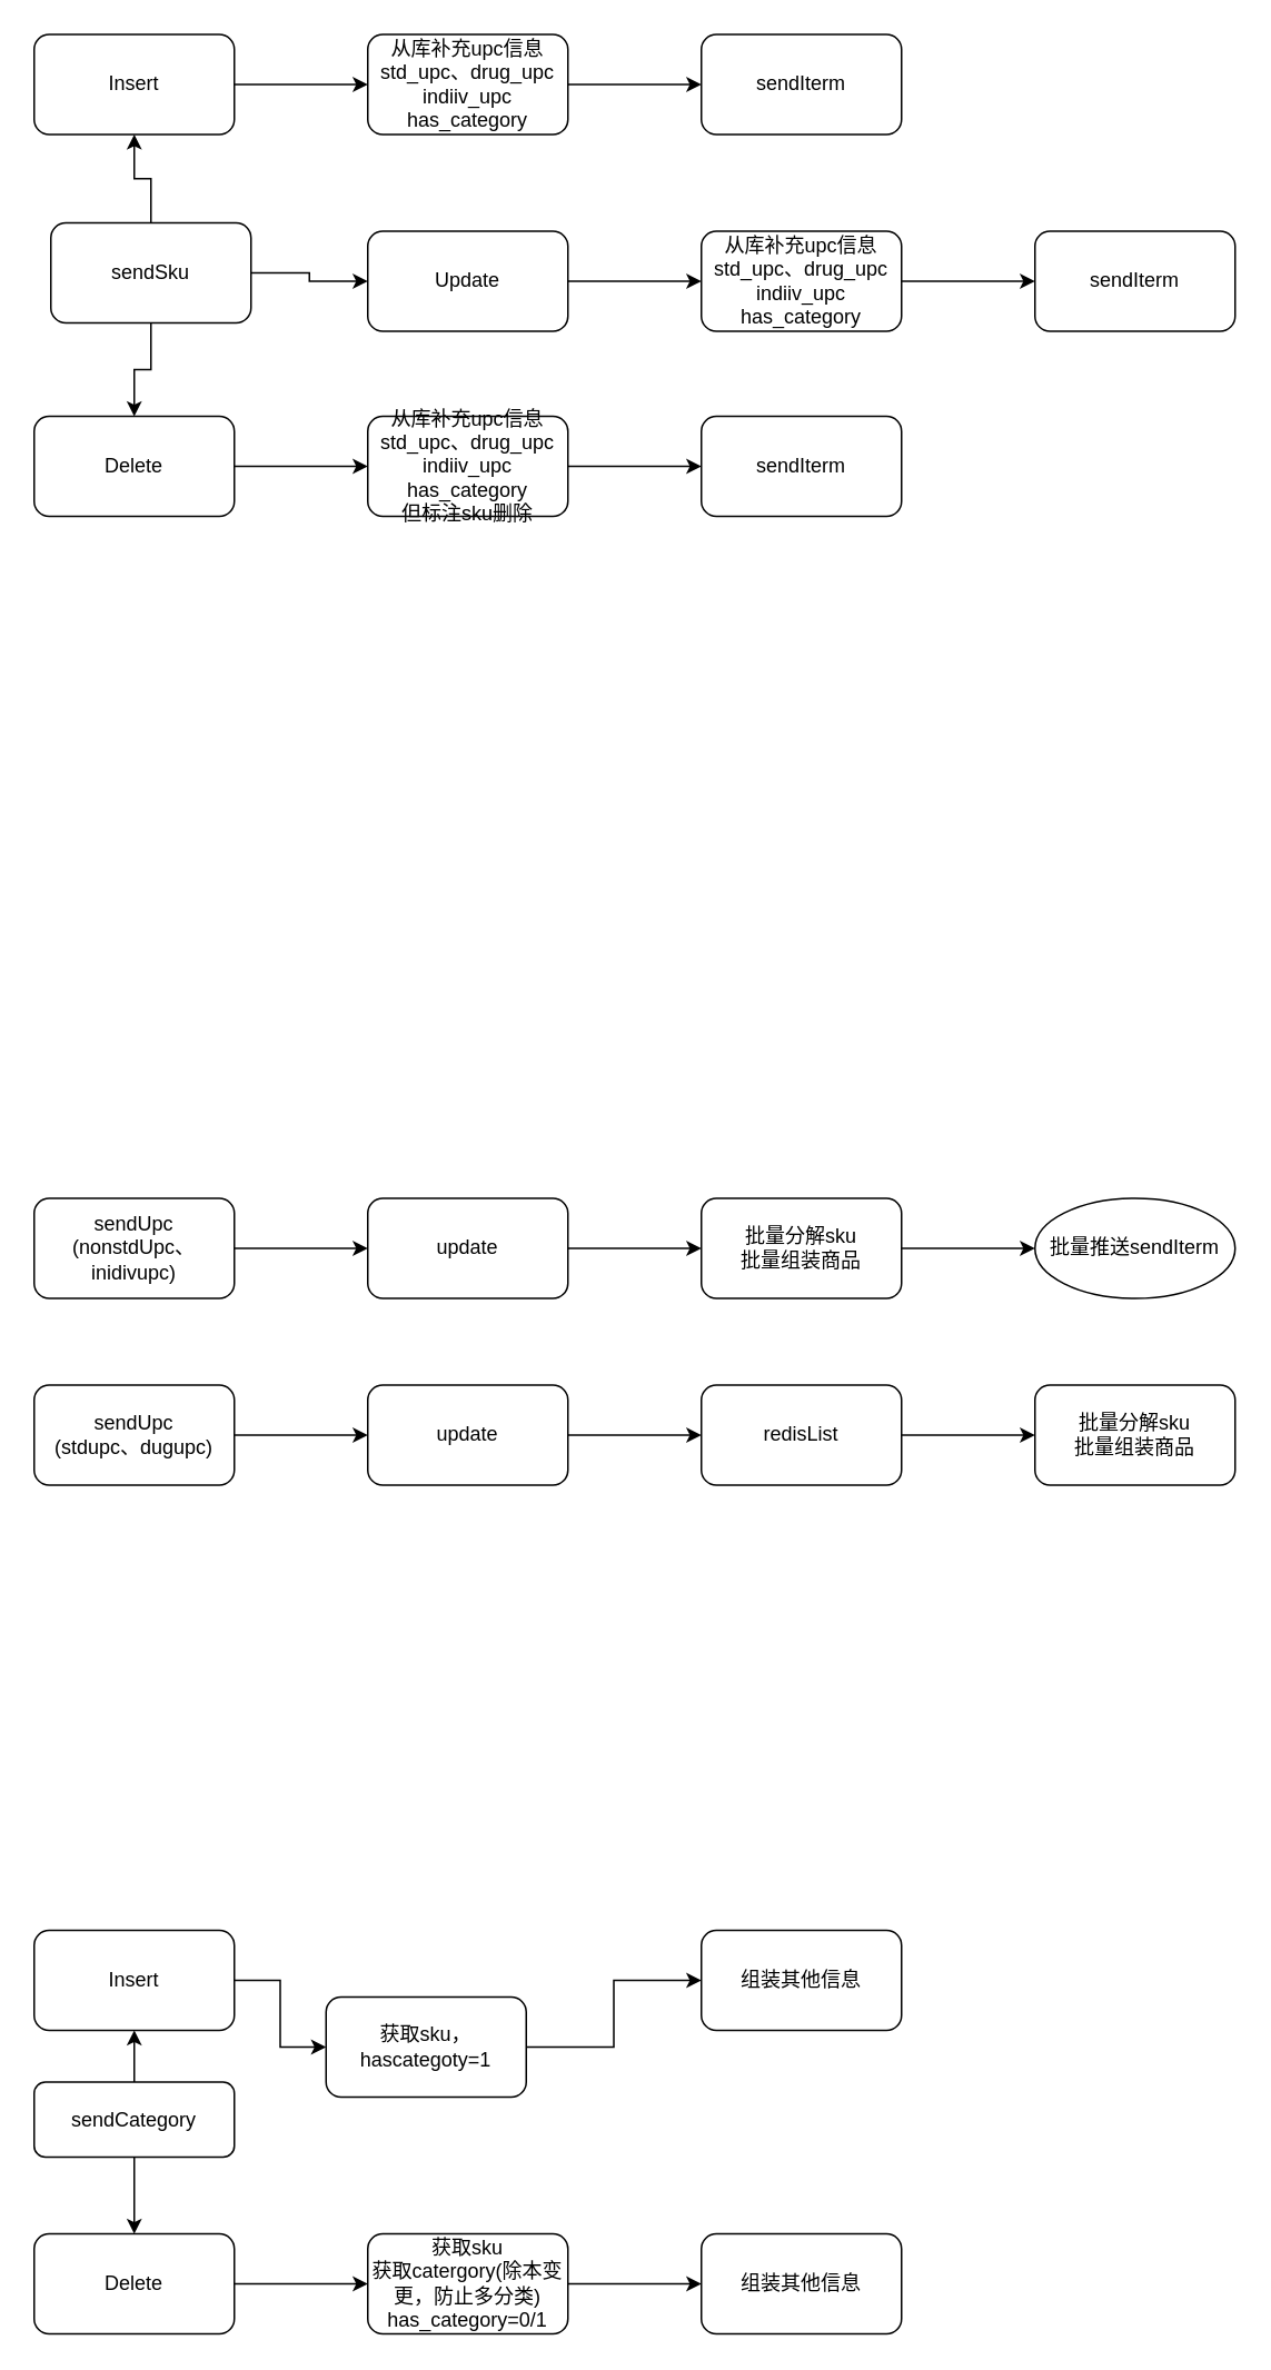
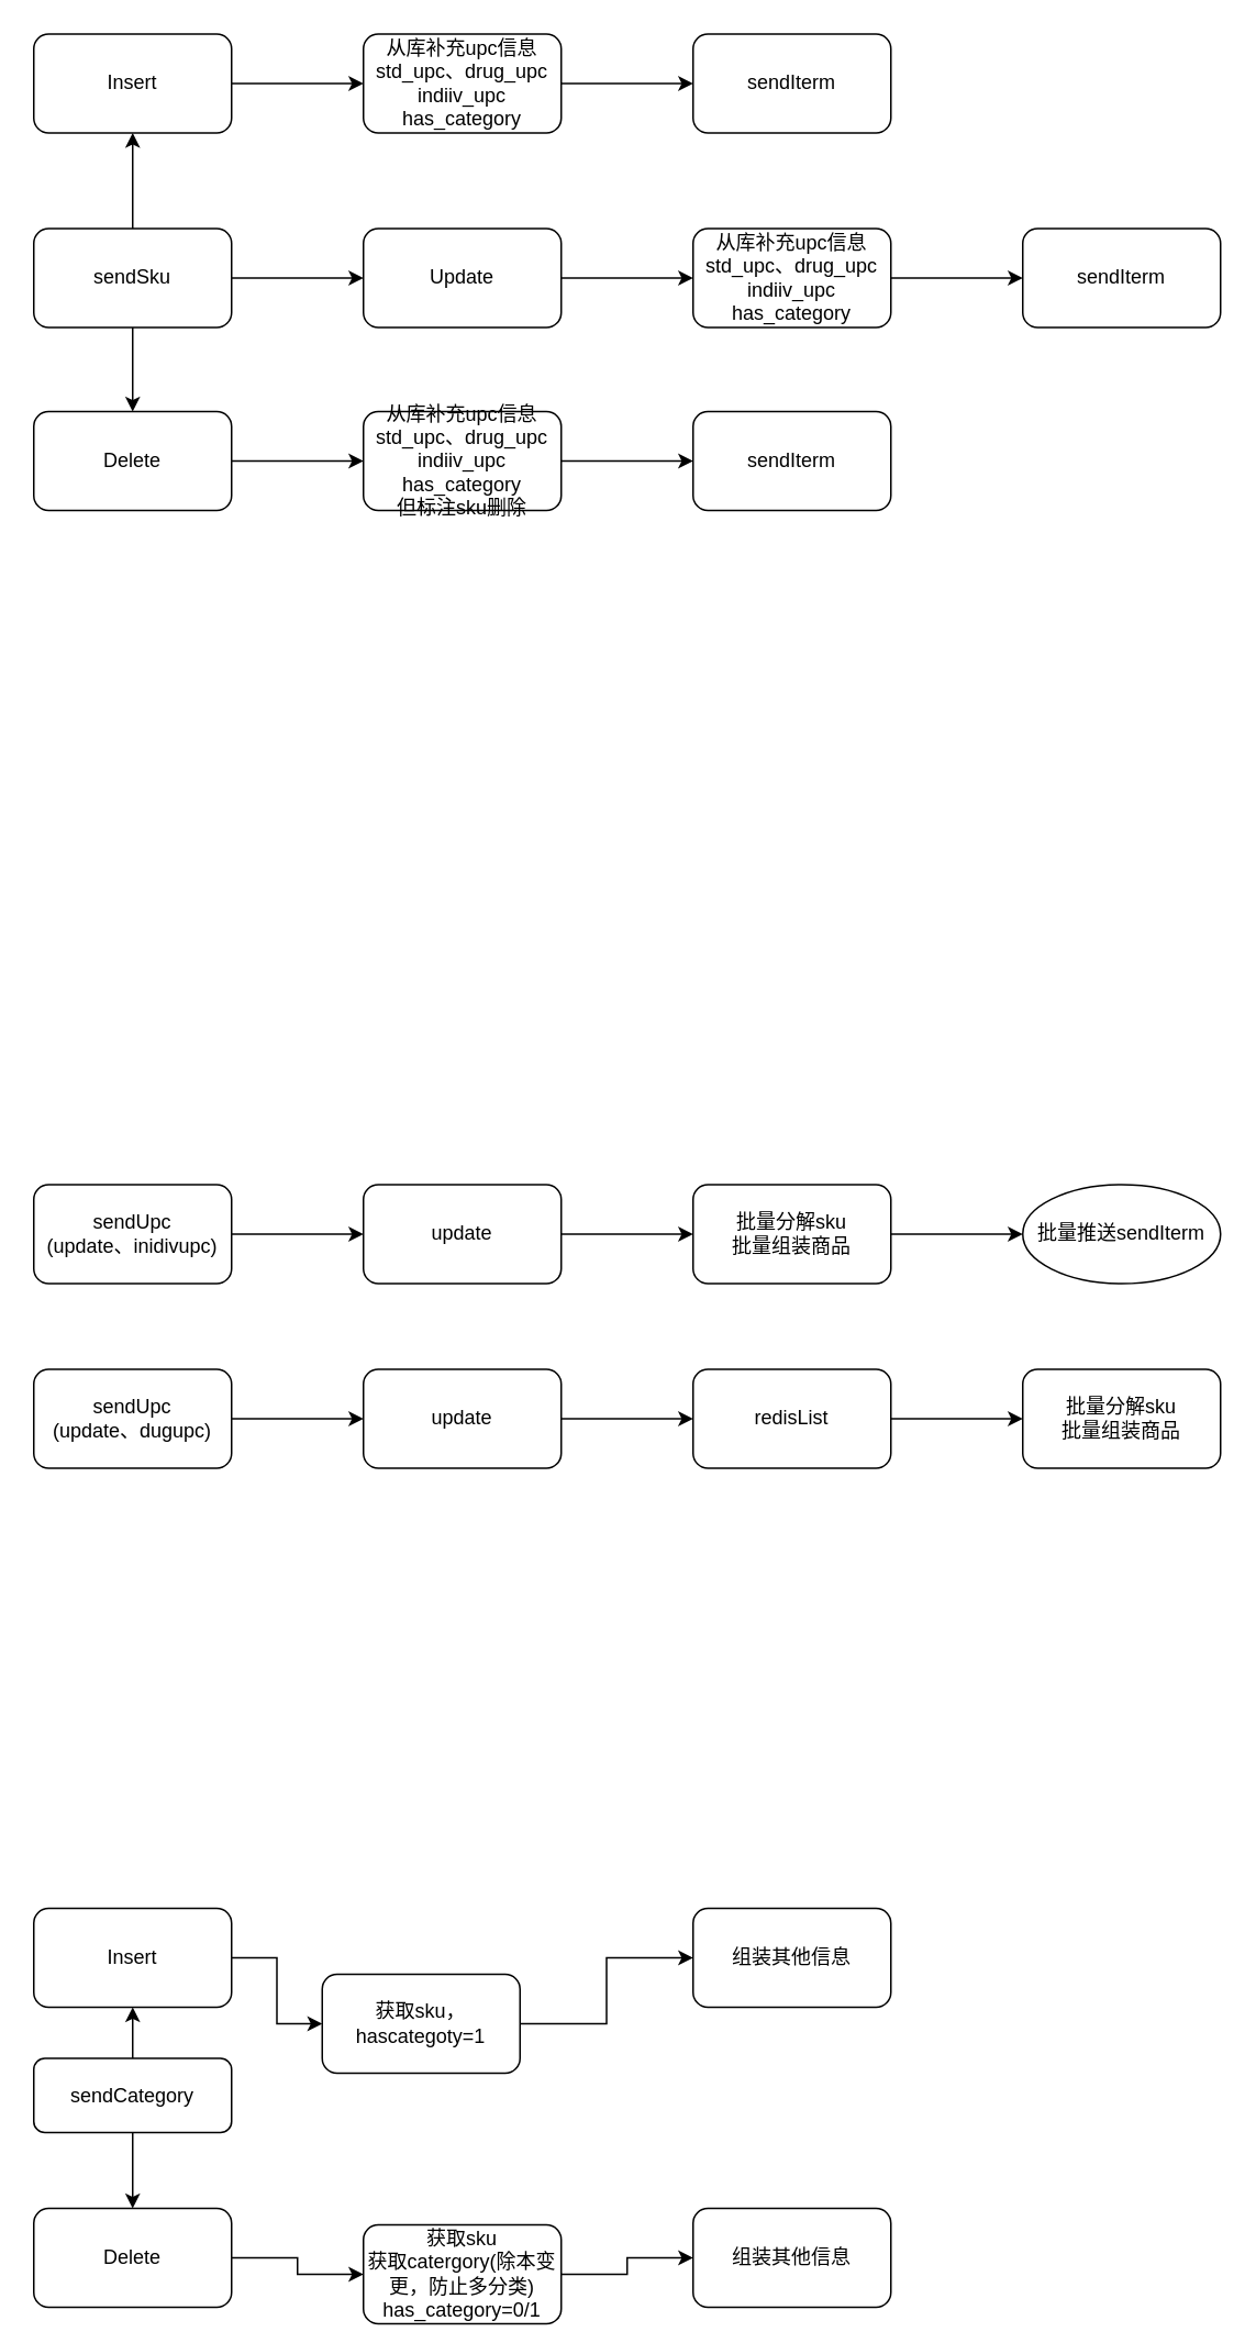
  <mxCell id="0" />
  <mxCell id="1" parent="0" />
  <mxCell id="2" value="" style="edgeStyle=orthogonalEdgeStyle;rounded=0;orthogonalLoop=1;jettySize=auto;html=1;" parent="1" source="5" target="17" edge="1"><mxGeometry relative="1" as="geometry" /></mxCell>
  <mxCell id="3" value="" style="edgeStyle=orthogonalEdgeStyle;rounded=0;orthogonalLoop=1;jettySize=auto;html=1;" parent="1" source="5" target="12" edge="1"><mxGeometry relative="1" as="geometry" /></mxCell>
  <mxCell id="4" value="" style="edgeStyle=orthogonalEdgeStyle;rounded=0;orthogonalLoop=1;jettySize=auto;html=1;" parent="1" source="5" target="7" edge="1"><mxGeometry relative="1" as="geometry" /></mxCell>
- <mxCell id="5" value="sendSku" style="rounded=1;whiteSpace=wrap;html=1;" parent="1" vertex="1"><mxGeometry x="30" y="133" width="120" height="60" as="geometry" /></mxCell>
+ <mxCell id="5" value="sendSku" style="rounded=1;whiteSpace=wrap;html=1;" parent="1" vertex="1"><mxGeometry x="20" y="138" width="120" height="60" as="geometry" /></mxCell>
  <mxCell id="6" value="" style="edgeStyle=orthogonalEdgeStyle;rounded=0;orthogonalLoop=1;jettySize=auto;html=1;" parent="1" source="7" target="9" edge="1"><mxGeometry relative="1" as="geometry" /></mxCell>
  <mxCell id="7" value="Delete" style="rounded=1;whiteSpace=wrap;html=1;" parent="1" vertex="1"><mxGeometry x="20" y="249" width="120" height="60" as="geometry" /></mxCell>
  <mxCell id="8" value="" style="edgeStyle=orthogonalEdgeStyle;rounded=0;orthogonalLoop=1;jettySize=auto;html=1;" parent="1" source="9" target="10" edge="1"><mxGeometry relative="1" as="geometry" /></mxCell>
  <mxCell id="9" value="从库补充upc信息&lt;br&gt;std_upc、drug_upc&lt;br&gt;indiiv_upc&lt;br&gt;has_category&lt;br&gt;但标注sku删除&lt;br&gt;" style="rounded=1;whiteSpace=wrap;html=1;" parent="1" vertex="1"><mxGeometry x="220" y="249" width="120" height="60" as="geometry" /></mxCell>
  <mxCell id="10" value="sendIterm&lt;br&gt;" style="rounded=1;whiteSpace=wrap;html=1;" parent="1" vertex="1"><mxGeometry x="420" y="249" width="120" height="60" as="geometry" /></mxCell>
  <mxCell id="11" value="" style="edgeStyle=orthogonalEdgeStyle;rounded=0;orthogonalLoop=1;jettySize=auto;html=1;" parent="1" source="12" target="14" edge="1"><mxGeometry relative="1" as="geometry" /></mxCell>
  <mxCell id="12" value="Insert" style="rounded=1;whiteSpace=wrap;html=1;" parent="1" vertex="1"><mxGeometry x="20" y="20" width="120" height="60" as="geometry" /></mxCell>
  <mxCell id="13" value="" style="edgeStyle=orthogonalEdgeStyle;rounded=0;orthogonalLoop=1;jettySize=auto;html=1;" parent="1" source="14" target="15" edge="1"><mxGeometry relative="1" as="geometry" /></mxCell>
  <mxCell id="14" value="从库补充upc信息&lt;br&gt;std_upc、drug_upc&lt;br&gt;indiiv_upc&lt;br&gt;has_category&lt;br&gt;" style="rounded=1;whiteSpace=wrap;html=1;" parent="1" vertex="1"><mxGeometry x="220" y="20" width="120" height="60" as="geometry" /></mxCell>
  <mxCell id="15" value="sendIterm&lt;br&gt;" style="rounded=1;whiteSpace=wrap;html=1;" parent="1" vertex="1"><mxGeometry x="420" y="20" width="120" height="60" as="geometry" /></mxCell>
  <mxCell id="16" value="" style="edgeStyle=orthogonalEdgeStyle;rounded=0;orthogonalLoop=1;jettySize=auto;html=1;" parent="1" source="17" target="19" edge="1"><mxGeometry relative="1" as="geometry" /></mxCell>
  <mxCell id="17" value="Update" style="rounded=1;whiteSpace=wrap;html=1;" parent="1" vertex="1"><mxGeometry x="220" y="138" width="120" height="60" as="geometry" /></mxCell>
  <mxCell id="18" value="" style="edgeStyle=orthogonalEdgeStyle;rounded=0;orthogonalLoop=1;jettySize=auto;html=1;" parent="1" source="19" target="20" edge="1"><mxGeometry relative="1" as="geometry" /></mxCell>
  <mxCell id="19" value="从库补充upc信息&lt;br&gt;std_upc、drug_upc&lt;br&gt;indiiv_upc&lt;br&gt;has_category" style="rounded=1;whiteSpace=wrap;html=1;" parent="1" vertex="1"><mxGeometry x="420" y="138" width="120" height="60" as="geometry" /></mxCell>
  <mxCell id="20" value="sendIterm" style="rounded=1;whiteSpace=wrap;html=1;" parent="1" vertex="1"><mxGeometry x="620" y="138" width="120" height="60" as="geometry" /></mxCell>
  <mxCell id="21" value="" style="edgeStyle=orthogonalEdgeStyle;rounded=0;orthogonalLoop=1;jettySize=auto;html=1;" parent="1" source="22" target="24" edge="1"><mxGeometry relative="1" as="geometry" /></mxCell>
- <mxCell id="22" value="sendUpc&lt;br&gt;(nonstdUpc、inidivupc)&lt;br&gt;" style="rounded=1;whiteSpace=wrap;html=1;" parent="1" vertex="1"><mxGeometry x="20" y="718" width="120" height="60" as="geometry" /></mxCell>
+ <mxCell id="22" value="sendUpc&lt;br&gt;(update、inidivupc)&lt;br&gt;" style="rounded=1;whiteSpace=wrap;html=1;" parent="1" vertex="1"><mxGeometry x="20" y="718" width="120" height="60" as="geometry" /></mxCell>
  <mxCell id="23" value="" style="edgeStyle=orthogonalEdgeStyle;rounded=0;orthogonalLoop=1;jettySize=auto;html=1;" parent="1" source="24" target="26" edge="1"><mxGeometry relative="1" as="geometry" /></mxCell>
  <mxCell id="24" value="update" style="rounded=1;whiteSpace=wrap;html=1;" parent="1" vertex="1"><mxGeometry x="220" y="718" width="120" height="60" as="geometry" /></mxCell>
  <mxCell id="25" value="" style="edgeStyle=orthogonalEdgeStyle;rounded=0;orthogonalLoop=1;jettySize=auto;html=1;" parent="1" source="26" target="27" edge="1"><mxGeometry relative="1" as="geometry" /></mxCell>
  <mxCell id="26" value="批量分解sku&lt;br&gt;批量组装商品&lt;br&gt;" style="rounded=1;whiteSpace=wrap;html=1;" parent="1" vertex="1"><mxGeometry x="420" y="718" width="120" height="60" as="geometry" /></mxCell>
  <mxCell id="27" value="批量推送sendIterm" style="ellipse;whiteSpace=wrap;html=1;" parent="1" vertex="1"><mxGeometry x="620" y="718" width="120" height="60" as="geometry" /></mxCell>
  <mxCell id="28" value="" style="edgeStyle=orthogonalEdgeStyle;rounded=0;orthogonalLoop=1;jettySize=auto;html=1;" parent="1" source="29" target="31" edge="1"><mxGeometry relative="1" as="geometry" /></mxCell>
- <mxCell id="29" value="sendUpc&lt;br&gt;(stdupc、dugupc)&lt;br&gt;" style="rounded=1;whiteSpace=wrap;html=1;" parent="1" vertex="1"><mxGeometry x="20" y="830" width="120" height="60" as="geometry" /></mxCell>
+ <mxCell id="29" value="sendUpc&lt;br&gt;(update、dugupc)&lt;br&gt;" style="rounded=1;whiteSpace=wrap;html=1;" parent="1" vertex="1"><mxGeometry x="20" y="830" width="120" height="60" as="geometry" /></mxCell>
  <mxCell id="30" value="" style="edgeStyle=orthogonalEdgeStyle;rounded=0;orthogonalLoop=1;jettySize=auto;html=1;" parent="1" source="31" target="33" edge="1"><mxGeometry relative="1" as="geometry" /></mxCell>
  <mxCell id="31" value="update&lt;br&gt;" style="rounded=1;whiteSpace=wrap;html=1;" parent="1" vertex="1"><mxGeometry x="220" y="830" width="120" height="60" as="geometry" /></mxCell>
  <mxCell id="32" value="" style="edgeStyle=orthogonalEdgeStyle;rounded=0;orthogonalLoop=1;jettySize=auto;html=1;" parent="1" source="33" target="34" edge="1"><mxGeometry relative="1" as="geometry" /></mxCell>
  <mxCell id="33" value="redisList&lt;br&gt;" style="rounded=1;whiteSpace=wrap;html=1;" parent="1" vertex="1"><mxGeometry x="420" y="830" width="120" height="60" as="geometry" /></mxCell>
  <mxCell id="34" value="批量分解sku&lt;br&gt;批量组装商品&lt;br&gt;" style="rounded=1;whiteSpace=wrap;html=1;" parent="1" vertex="1"><mxGeometry x="620" y="830" width="120" height="60" as="geometry" /></mxCell>
  <mxCell id="35" value="" style="edgeStyle=orthogonalEdgeStyle;rounded=0;orthogonalLoop=1;jettySize=auto;html=1;" parent="1" source="37" target="44" edge="1"><mxGeometry relative="1" as="geometry" /></mxCell>
  <mxCell id="36" value="" style="edgeStyle=orthogonalEdgeStyle;rounded=0;orthogonalLoop=1;jettySize=auto;html=1;" parent="1" source="37" target="39" edge="1"><mxGeometry relative="1" as="geometry" /></mxCell>
  <mxCell id="37" value="sendCategory" style="rounded=1;whiteSpace=wrap;html=1;" parent="1" vertex="1"><mxGeometry x="20" y="1248" width="120" height="45" as="geometry" /></mxCell>
  <mxCell id="38" value="" style="edgeStyle=orthogonalEdgeStyle;rounded=0;orthogonalLoop=1;jettySize=auto;html=1;" parent="1" source="39" target="41" edge="1"><mxGeometry relative="1" as="geometry" /></mxCell>
  <mxCell id="39" value="Delete" style="rounded=1;whiteSpace=wrap;html=1;" parent="1" vertex="1"><mxGeometry x="20" y="1339" width="120" height="60" as="geometry" /></mxCell>
  <mxCell id="40" value="" style="edgeStyle=orthogonalEdgeStyle;rounded=0;orthogonalLoop=1;jettySize=auto;html=1;" parent="1" source="41" target="42" edge="1"><mxGeometry relative="1" as="geometry" /></mxCell>
- <mxCell id="41" value="获取sku&lt;br&gt;获取catergory(除本变更，防止多分类)&lt;br&gt;has_category=0/1&lt;br&gt;" style="rounded=1;whiteSpace=wrap;html=1;" parent="1" vertex="1"><mxGeometry x="220" y="1339" width="120" height="60" as="geometry" /></mxCell>
+ <mxCell id="41" value="获取sku&lt;br&gt;获取catergory(除本变更，防止多分类)&lt;br&gt;has_category=0/1&lt;br&gt;" style="rounded=1;whiteSpace=wrap;html=1;" parent="1" vertex="1"><mxGeometry x="220" y="1349" width="120" height="60" as="geometry" /></mxCell>
  <mxCell id="42" value="组装其他信息&lt;br&gt;" style="rounded=1;whiteSpace=wrap;html=1;" parent="1" vertex="1"><mxGeometry x="420" y="1339" width="120" height="60" as="geometry" /></mxCell>
  <mxCell id="43" value="" style="edgeStyle=orthogonalEdgeStyle;rounded=0;orthogonalLoop=1;jettySize=auto;html=1;" parent="1" source="44" target="46" edge="1"><mxGeometry relative="1" as="geometry" /></mxCell>
  <mxCell id="44" value="Insert" style="rounded=1;whiteSpace=wrap;html=1;" parent="1" vertex="1"><mxGeometry x="20" y="1157" width="120" height="60" as="geometry" /></mxCell>
  <mxCell id="45" value="" style="edgeStyle=orthogonalEdgeStyle;rounded=0;orthogonalLoop=1;jettySize=auto;html=1;" parent="1" source="46" target="47" edge="1"><mxGeometry relative="1" as="geometry" /></mxCell>
  <mxCell id="46" value="获取sku，&lt;br&gt;hascategoty=1&lt;br&gt;" style="rounded=1;whiteSpace=wrap;html=1;" parent="1" vertex="1"><mxGeometry x="195" y="1197" width="120" height="60" as="geometry" /></mxCell>
  <mxCell id="47" value="组装其他信息&lt;br&gt;" style="rounded=1;whiteSpace=wrap;html=1;" parent="1" vertex="1"><mxGeometry x="420" y="1157" width="120" height="60" as="geometry" /></mxCell>
